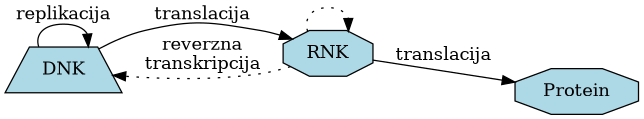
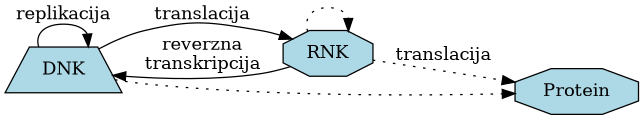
  digraph {
    rankdir=LR
    node [fillcolor=lightblue shape=octagon style=filled]
    n1 [label=DNK shape=trapezium]
    n2 [label=RNK]
    n3 [label=Protein]
    n1 -> n1 [label=replikacija]
    n1 -> n2 [label=translacija]
-   n2 -> n1 [label="reverzna\ntranskripcija" style=dotted]
+   n1 -> n3 [style=dotted]
+   n2 -> n1 [label="reverzna\ntranskripcija" style=solid]
    n2 -> n2 [style=dotted]
-   n2 -> n3 [label=translacija]
+   n2 -> n3 [label=translacija style=dotted]
  }
